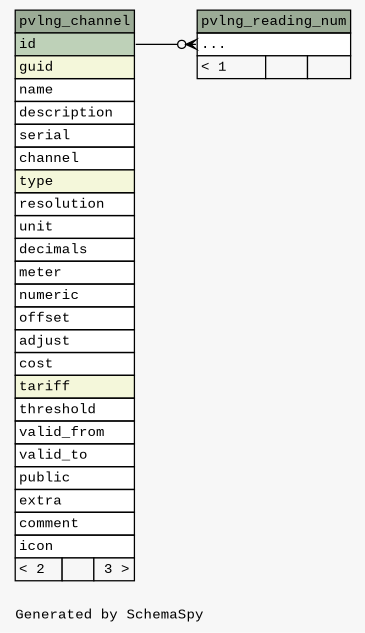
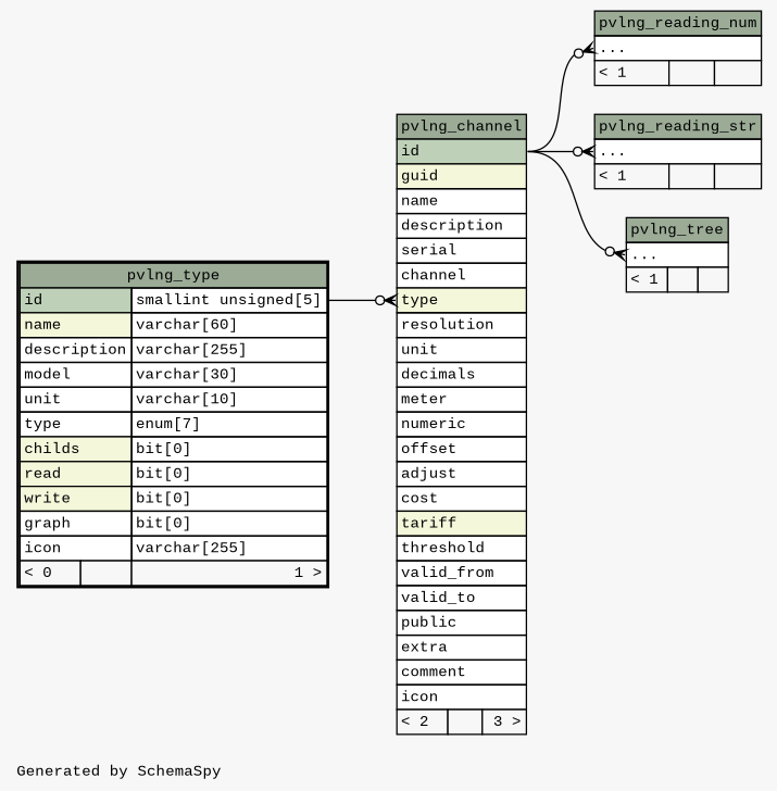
  digraph {
    bgcolor="#f7f7f7"
    fontname="Liberation Mono"
    fontsize=11
    label="\nGenerated by SchemaSpy"
    labeljust=l
    nodesep=0.18
    rankdir=RL
    ranksep=0.46
    node [fontname="Liberation Mono" fontsize=11 shape=plaintext]
    edge [arrowhead=none arrowsize=0.8 arrowtail=crowodot dir=back fontname="Liberation Mono" headport="id:e" tailport="elipses:w"]
    n1 [label=<     <TABLE BORDER="0" CELLBORDER="1" CELLSPACING="0" BGCOLOR="#ffffff">       <TR><TD COLSPAN="3" BGCOLOR="#9bab96" ALIGN="CENTER">pvlng_channel</TD></TR>       <TR><TD PORT="id" COLSPAN="3" BGCOLOR="#bed1b8" ALIGN="LEFT">id</TD></TR>       <TR><TD PORT="guid" COLSPAN="3" BGCOLOR="#f4f7da" ALIGN="LEFT">guid</TD></TR>       <TR><TD PORT="name" COLSPAN="3" ALIGN="LEFT">name</TD></TR>       <TR><TD PORT="description" COLSPAN="3" ALIGN="LEFT">description</TD></TR>       <TR><TD PORT="serial" COLSPAN="3" ALIGN="LEFT">serial</TD></TR>       <TR><TD PORT="channel" COLSPAN="3" ALIGN="LEFT">channel</TD></TR>       <TR><TD PORT="type" COLSPAN="3" BGCOLOR="#f4f7da" ALIGN="LEFT">type</TD></TR>       <TR><TD PORT="resolution" COLSPAN="3" ALIGN="LEFT">resolution</TD></TR>       <TR><TD PORT="unit" COLSPAN="3" ALIGN="LEFT">unit</TD></TR>       <TR><TD PORT="decimals" COLSPAN="3" ALIGN="LEFT">decimals</TD></TR>       <TR><TD PORT="meter" COLSPAN="3" ALIGN="LEFT">meter</TD></TR>       <TR><TD PORT="numeric" COLSPAN="3" ALIGN="LEFT">numeric</TD></TR>       <TR><TD PORT="offset" COLSPAN="3" ALIGN="LEFT">offset</TD></TR>       <TR><TD PORT="adjust" COLSPAN="3" ALIGN="LEFT">adjust</TD></TR>       <TR><TD PORT="cost" COLSPAN="3" ALIGN="LEFT">cost</TD></TR>       <TR><TD PORT="tariff" COLSPAN="3" BGCOLOR="#f4f7da" ALIGN="LEFT">tariff</TD></TR>       <TR><TD PORT="threshold" COLSPAN="3" ALIGN="LEFT">threshold</TD></TR>       <TR><TD PORT="valid_from" COLSPAN="3" ALIGN="LEFT">valid_from</TD></TR>       <TR><TD PORT="valid_to" COLSPAN="3" ALIGN="LEFT">valid_to</TD></TR>       <TR><TD PORT="public" COLSPAN="3" ALIGN="LEFT">public</TD></TR>       <TR><TD PORT="extra" COLSPAN="3" ALIGN="LEFT">extra</TD></TR>       <TR><TD PORT="comment" COLSPAN="3" ALIGN="LEFT">comment</TD></TR>       <TR><TD PORT="icon" COLSPAN="3" ALIGN="LEFT">icon</TD></TR>       <TR><TD ALIGN="LEFT" BGCOLOR="#f7f7f7">&lt; 2</TD><TD ALIGN="RIGHT" BGCOLOR="#f7f7f7">  </TD><TD ALIGN="RIGHT" BGCOLOR="#f7f7f7">3 &gt;</TD></TR>     </TABLE>>]
+   n2 [label=<     <TABLE BORDER="2" CELLBORDER="1" CELLSPACING="0" BGCOLOR="#ffffff">       <TR><TD COLSPAN="3" BGCOLOR="#9bab96" ALIGN="CENTER">pvlng_type</TD></TR>       <TR><TD PORT="id" COLSPAN="2" BGCOLOR="#bed1b8" ALIGN="LEFT">id</TD><TD PORT="id.type" ALIGN="LEFT">smallint unsigned[5]</TD></TR>       <TR><TD PORT="name" COLSPAN="2" BGCOLOR="#f4f7da" ALIGN="LEFT">name</TD><TD PORT="name.type" ALIGN="LEFT">varchar[60]</TD></TR>       <TR><TD PORT="description" COLSPAN="2" ALIGN="LEFT">description</TD><TD PORT="description.type" ALIGN="LEFT">varchar[255]</TD></TR>       <TR><TD PORT="model" COLSPAN="2" ALIGN="LEFT">model</TD><TD PORT="model.type" ALIGN="LEFT">varchar[30]</TD></TR>       <TR><TD PORT="unit" COLSPAN="2" ALIGN="LEFT">unit</TD><TD PORT="unit.type" ALIGN="LEFT">varchar[10]</TD></TR>       <TR><TD PORT="type" COLSPAN="2" ALIGN="LEFT">type</TD><TD PORT="type.type" ALIGN="LEFT">enum[7]</TD></TR>       <TR><TD PORT="childs" COLSPAN="2" BGCOLOR="#f4f7da" ALIGN="LEFT">childs</TD><TD PORT="childs.type" ALIGN="LEFT">bit[0]</TD></TR>       <TR><TD PORT="read" COLSPAN="2" BGCOLOR="#f4f7da" ALIGN="LEFT">read</TD><TD PORT="read.type" ALIGN="LEFT">bit[0]</TD></TR>       <TR><TD PORT="write" COLSPAN="2" BGCOLOR="#f4f7da" ALIGN="LEFT">write</TD><TD PORT="write.type" ALIGN="LEFT">bit[0]</TD></TR>       <TR><TD PORT="graph" COLSPAN="2" ALIGN="LEFT">graph</TD><TD PORT="graph.type" ALIGN="LEFT">bit[0]</TD></TR>       <TR><TD PORT="icon" COLSPAN="2" ALIGN="LEFT">icon</TD><TD PORT="icon.type" ALIGN="LEFT">varchar[255]</TD></TR>       <TR><TD ALIGN="LEFT" BGCOLOR="#f7f7f7">&lt; 0</TD><TD ALIGN="RIGHT" BGCOLOR="#f7f7f7">  </TD><TD ALIGN="RIGHT" BGCOLOR="#f7f7f7">1 &gt;</TD></TR>     </TABLE>>]
    n3 [label=<     <TABLE BORDER="0" CELLBORDER="1" CELLSPACING="0" BGCOLOR="#ffffff">       <TR><TD COLSPAN="3" BGCOLOR="#9bab96" ALIGN="CENTER">pvlng_reading_num</TD></TR>       <TR><TD PORT="elipses" COLSPAN="3" ALIGN="LEFT">...</TD></TR>       <TR><TD ALIGN="LEFT" BGCOLOR="#f7f7f7">&lt; 1</TD><TD ALIGN="RIGHT" BGCOLOR="#f7f7f7">  </TD><TD ALIGN="RIGHT" BGCOLOR="#f7f7f7">  </TD></TR>     </TABLE>>]
+   n4 [label=<     <TABLE BORDER="0" CELLBORDER="1" CELLSPACING="0" BGCOLOR="#ffffff">       <TR><TD COLSPAN="3" BGCOLOR="#9bab96" ALIGN="CENTER">pvlng_reading_str</TD></TR>       <TR><TD PORT="elipses" COLSPAN="3" ALIGN="LEFT">...</TD></TR>       <TR><TD ALIGN="LEFT" BGCOLOR="#f7f7f7">&lt; 1</TD><TD ALIGN="RIGHT" BGCOLOR="#f7f7f7">  </TD><TD ALIGN="RIGHT" BGCOLOR="#f7f7f7">  </TD></TR>     </TABLE>>]
+   n5 [label=<     <TABLE BORDER="0" CELLBORDER="1" CELLSPACING="0" BGCOLOR="#ffffff">       <TR><TD COLSPAN="3" BGCOLOR="#9bab96" ALIGN="CENTER">pvlng_tree</TD></TR>       <TR><TD PORT="elipses" COLSPAN="3" ALIGN="LEFT">...</TD></TR>       <TR><TD ALIGN="LEFT" BGCOLOR="#f7f7f7">&lt; 1</TD><TD ALIGN="RIGHT" BGCOLOR="#f7f7f7">  </TD><TD ALIGN="RIGHT" BGCOLOR="#f7f7f7">  </TD></TR>     </TABLE>>]
+   n1 -> n2 [headport="id.type:e" tailport="type:w"]
    n3 -> n1
+   n4 -> n1
+   n5 -> n1
  }
